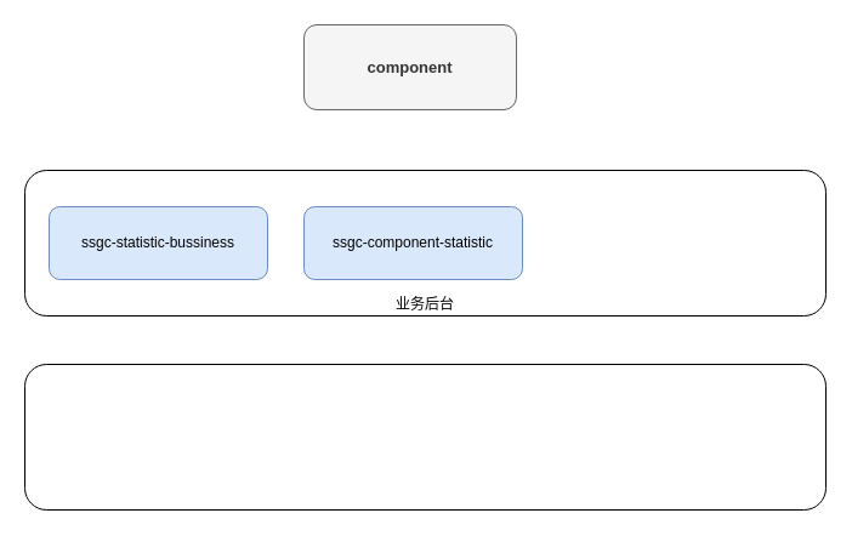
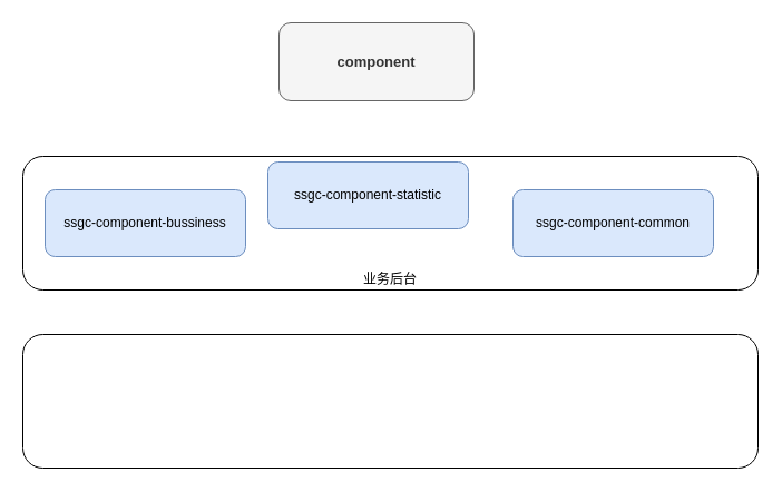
  <mxCell id="0" />
  <mxCell id="1" parent="0" />
  <mxCell id="2" value="业务后台" style="rounded=1;whiteSpace=wrap;html=1;verticalAlign=bottom;" vertex="1" parent="1"><mxGeometry x="20" y="140" width="660" height="120" as="geometry" /></mxCell>
  <mxCell id="3" value="&lt;b&gt;&lt;font style=&quot;font-size: 13px;&quot;&gt;component&lt;/font&gt;&lt;/b&gt;" style="rounded=1;whiteSpace=wrap;html=1;fillColor=#f5f5f5;fontColor=#333333;strokeColor=#666666;" vertex="1" parent="1"><mxGeometry x="250" y="20" width="175" height="70" as="geometry" /></mxCell>
- <mxCell id="4" value="ssgc-statistic-bussiness" style="rounded=1;whiteSpace=wrap;html=1;fillColor=#dae8fc;strokeColor=#6c8ebf;" vertex="1" parent="1"><mxGeometry x="40" y="170" width="180" height="60" as="geometry" /></mxCell>
- <mxCell id="6" value="ssgc-component-statistic" style="rounded=1;whiteSpace=wrap;html=1;fillColor=#dae8fc;strokeColor=#6c8ebf;" vertex="1" parent="1"><mxGeometry x="250" y="170" width="180" height="60" as="geometry" /></mxCell>
+ <mxCell id="4" value="ssgc-component-bussiness" style="rounded=1;whiteSpace=wrap;html=1;fillColor=#dae8fc;strokeColor=#6c8ebf;" vertex="1" parent="1"><mxGeometry x="40" y="170" width="180" height="60" as="geometry" /></mxCell>
+ <mxCell id="5" value="ssgc-component-common" style="rounded=1;whiteSpace=wrap;html=1;fillColor=#dae8fc;strokeColor=#6c8ebf;" vertex="1" parent="1"><mxGeometry x="460" y="170" width="180" height="60" as="geometry" /></mxCell>
+ <mxCell id="6" value="ssgc-component-statistic" style="rounded=1;whiteSpace=wrap;html=1;fillColor=#dae8fc;strokeColor=#6c8ebf;" vertex="1" parent="1"><mxGeometry x="240" y="145" width="180" height="60" as="geometry" /></mxCell>
  <mxCell id="7" value="" style="rounded=1;whiteSpace=wrap;html=1;" vertex="1" parent="1"><mxGeometry x="20" y="300" width="660" height="120" as="geometry" /></mxCell>
